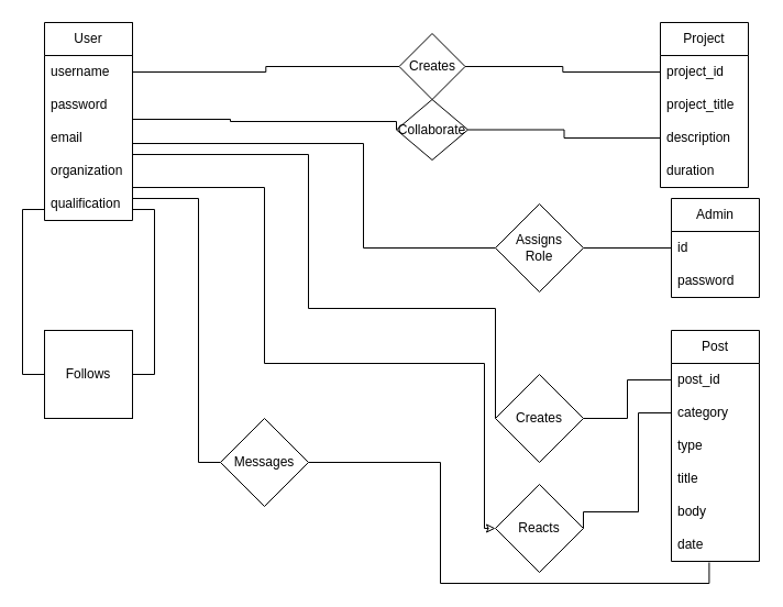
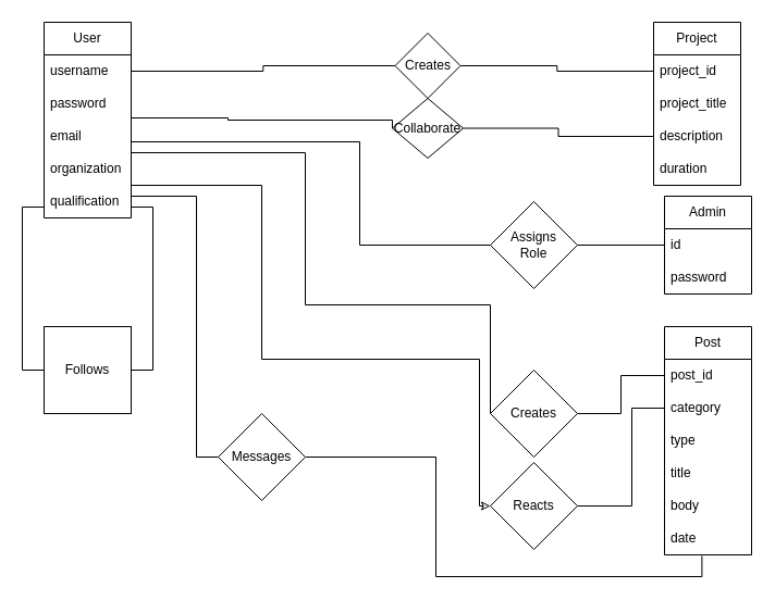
  <mxCell id="0" />
  <mxCell id="1" parent="0" />
  <mxCell id="2" style="edgeStyle=orthogonalEdgeStyle;rounded=0;orthogonalLoop=1;jettySize=auto;html=1;exitX=1;exitY=0;exitDx=0;exitDy=0;entryX=0;entryY=0.5;entryDx=0;entryDy=0;endArrow=none;endFill=0;" edge="1" parent="1" source="4" target="41"><mxGeometry relative="1" as="geometry"><Array as="points"><mxPoint x="120" y="108" /><mxPoint x="209" y="108" /><mxPoint x="209" y="110" /><mxPoint x="360" y="110" /></Array></mxGeometry></mxCell>
  <mxCell id="3" style="edgeStyle=orthogonalEdgeStyle;rounded=0;orthogonalLoop=1;jettySize=auto;html=1;exitX=0.75;exitY=0;exitDx=0;exitDy=0;entryX=0;entryY=0.5;entryDx=0;entryDy=0;endArrow=none;endFill=0;" edge="1" parent="1" source="4" target="43"><mxGeometry relative="1" as="geometry"><Array as="points"><mxPoint x="120" y="20" /><mxPoint x="120" y="180" /><mxPoint x="180" y="180" /><mxPoint x="180" y="420" /></Array></mxGeometry></mxCell>
  <mxCell id="4" value="User" style="swimlane;fontStyle=0;childLayout=stackLayout;horizontal=1;startSize=30;horizontalStack=0;resizeParent=1;resizeParentMax=0;resizeLast=0;collapsible=1;marginBottom=0;whiteSpace=wrap;html=1;" vertex="1" parent="1"><mxGeometry x="40" y="20" width="80" height="180" as="geometry" /></mxCell>
  <mxCell id="5" value="username" style="text;strokeColor=none;fillColor=none;align=left;verticalAlign=middle;spacingLeft=4;spacingRight=4;overflow=hidden;points=[[0,0.5],[1,0.5]];portConstraint=eastwest;rotatable=0;whiteSpace=wrap;html=1;" vertex="1" parent="4"><mxGeometry y="30" width="80" height="30" as="geometry" /></mxCell>
  <mxCell id="6" value="password" style="text;strokeColor=none;fillColor=none;align=left;verticalAlign=middle;spacingLeft=4;spacingRight=4;overflow=hidden;points=[[0,0.5],[1,0.5]];portConstraint=eastwest;rotatable=0;whiteSpace=wrap;html=1;" vertex="1" parent="4"><mxGeometry y="60" width="80" height="30" as="geometry" /></mxCell>
  <mxCell id="7" value="email" style="text;strokeColor=none;fillColor=none;align=left;verticalAlign=middle;spacingLeft=4;spacingRight=4;overflow=hidden;points=[[0,0.5],[1,0.5]];portConstraint=eastwest;rotatable=0;whiteSpace=wrap;html=1;" vertex="1" parent="4"><mxGeometry y="90" width="80" height="30" as="geometry" /></mxCell>
  <mxCell id="8" value="organization" style="text;strokeColor=none;fillColor=none;align=left;verticalAlign=middle;spacingLeft=4;spacingRight=4;overflow=hidden;points=[[0,0.5],[1,0.5]];portConstraint=eastwest;rotatable=0;whiteSpace=wrap;html=1;" vertex="1" parent="4"><mxGeometry y="120" width="80" height="30" as="geometry" /></mxCell>
  <mxCell id="9" value="qualification" style="text;strokeColor=none;fillColor=none;align=left;verticalAlign=middle;spacingLeft=4;spacingRight=4;overflow=hidden;points=[[0,0.5],[1,0.5]];portConstraint=eastwest;rotatable=0;whiteSpace=wrap;html=1;" vertex="1" parent="4"><mxGeometry y="150" width="80" height="30" as="geometry" /></mxCell>
  <mxCell id="10" value="Admin" style="swimlane;fontStyle=0;childLayout=stackLayout;horizontal=1;startSize=30;horizontalStack=0;resizeParent=1;resizeParentMax=0;resizeLast=0;collapsible=1;marginBottom=0;whiteSpace=wrap;html=1;" vertex="1" parent="1"><mxGeometry x="610" y="180" width="80" height="90" as="geometry" /></mxCell>
  <mxCell id="11" value="id" style="text;strokeColor=none;fillColor=none;align=left;verticalAlign=middle;spacingLeft=4;spacingRight=4;overflow=hidden;points=[[0,0.5],[1,0.5]];portConstraint=eastwest;rotatable=0;whiteSpace=wrap;html=1;" vertex="1" parent="10"><mxGeometry y="30" width="80" height="30" as="geometry" /></mxCell>
  <mxCell id="12" value="password" style="text;strokeColor=none;fillColor=none;align=left;verticalAlign=middle;spacingLeft=4;spacingRight=4;overflow=hidden;points=[[0,0.5],[1,0.5]];portConstraint=eastwest;rotatable=0;whiteSpace=wrap;html=1;" vertex="1" parent="10"><mxGeometry y="60" width="80" height="30" as="geometry" /></mxCell>
  <mxCell id="13" value="Post" style="swimlane;fontStyle=0;childLayout=stackLayout;horizontal=1;startSize=30;horizontalStack=0;resizeParent=1;resizeParentMax=0;resizeLast=0;collapsible=1;marginBottom=0;whiteSpace=wrap;html=1;" vertex="1" parent="1"><mxGeometry x="610" y="300" width="80" height="210" as="geometry" /></mxCell>
  <mxCell id="14" value="post_id" style="text;strokeColor=none;fillColor=none;align=left;verticalAlign=middle;spacingLeft=4;spacingRight=4;overflow=hidden;points=[[0,0.5],[1,0.5]];portConstraint=eastwest;rotatable=0;whiteSpace=wrap;html=1;" vertex="1" parent="13"><mxGeometry y="30" width="80" height="30" as="geometry" /></mxCell>
  <mxCell id="15" value="category" style="text;strokeColor=none;fillColor=none;align=left;verticalAlign=middle;spacingLeft=4;spacingRight=4;overflow=hidden;points=[[0,0.5],[1,0.5]];portConstraint=eastwest;rotatable=0;whiteSpace=wrap;html=1;" vertex="1" parent="13"><mxGeometry y="60" width="80" height="30" as="geometry" /></mxCell>
  <mxCell id="16" value="type" style="text;strokeColor=none;fillColor=none;align=left;verticalAlign=middle;spacingLeft=4;spacingRight=4;overflow=hidden;points=[[0,0.5],[1,0.5]];portConstraint=eastwest;rotatable=0;whiteSpace=wrap;html=1;" vertex="1" parent="13"><mxGeometry y="90" width="80" height="30" as="geometry" /></mxCell>
  <mxCell id="17" value="title" style="text;strokeColor=none;fillColor=none;align=left;verticalAlign=middle;spacingLeft=4;spacingRight=4;overflow=hidden;points=[[0,0.5],[1,0.5]];portConstraint=eastwest;rotatable=0;whiteSpace=wrap;html=1;" vertex="1" parent="13"><mxGeometry y="120" width="80" height="30" as="geometry" /></mxCell>
  <mxCell id="18" value="body&lt;span style=&quot;color: rgba(0, 0, 0, 0); font-family: monospace; font-size: 0px;&quot;&gt;%3CmxGraphModel%3E%3Croot%3E%3CmxCell%20id%3D%220%22%2F%3E%3CmxCell%20id%3D%221%22%20parent%3D%220%22%2F%3E%3CmxCell%20id%3D%222%22%20value%3D%22type%22%20style%3D%22text%3BstrokeColor%3Dnone%3BfillColor%3Dnone%3Balign%3Dleft%3BverticalAlign%3Dmiddle%3BspacingLeft%3D4%3BspacingRight%3D4%3Boverflow%3Dhidden%3Bpoints%3D%5B%5B0%2C0.5%5D%2C%5B1%2C0.5%5D%5D%3BportConstraint%3Deastwest%3Brotatable%3D0%3BwhiteSpace%3Dwrap%3Bhtml%3D1%3B%22%20vertex%3D%221%22%20parent%3D%221%22%3E%3CmxGeometry%20x%3D%22280%22%20y%3D%22450%22%20width%3D%22140%22%20height%3D%2230%22%20as%3D%22geometry%22%2F%3E%3C%2FmxCell%3E%3C%2Froot%3E%3C%2FmxGraphModel%3E&lt;/span&gt;" style="text;strokeColor=none;fillColor=none;align=left;verticalAlign=middle;spacingLeft=4;spacingRight=4;overflow=hidden;points=[[0,0.5],[1,0.5]];portConstraint=eastwest;rotatable=0;whiteSpace=wrap;html=1;" vertex="1" parent="13"><mxGeometry y="150" width="80" height="30" as="geometry" /></mxCell>
  <mxCell id="19" value="date" style="text;strokeColor=none;fillColor=none;align=left;verticalAlign=middle;spacingLeft=4;spacingRight=4;overflow=hidden;points=[[0,0.5],[1,0.5]];portConstraint=eastwest;rotatable=0;whiteSpace=wrap;html=1;" vertex="1" parent="13"><mxGeometry y="180" width="80" height="30" as="geometry" /></mxCell>
  <mxCell id="20" style="edgeStyle=orthogonalEdgeStyle;rounded=0;orthogonalLoop=1;jettySize=auto;html=1;exitX=1;exitY=0.5;exitDx=0;exitDy=0;entryX=0;entryY=0.5;entryDx=0;entryDy=0;endArrow=none;endFill=0;" edge="1" parent="1" source="21" target="11"><mxGeometry relative="1" as="geometry" /></mxCell>
  <mxCell id="21" value="Assigns&lt;br&gt;Role" style="rhombus;whiteSpace=wrap;html=1;" vertex="1" parent="1"><mxGeometry x="450" y="185" width="80" height="80" as="geometry" /></mxCell>
  <mxCell id="22" style="edgeStyle=orthogonalEdgeStyle;rounded=0;orthogonalLoop=1;jettySize=auto;html=1;exitX=1;exitY=0.5;exitDx=0;exitDy=0;entryX=0;entryY=0.5;entryDx=0;entryDy=0;endArrow=none;endFill=0;" edge="1" parent="1" source="6" target="21"><mxGeometry relative="1" as="geometry"><Array as="points"><mxPoint x="120" y="130" /><mxPoint x="330" y="130" /><mxPoint x="330" y="225" /></Array></mxGeometry></mxCell>
  <mxCell id="23" style="edgeStyle=orthogonalEdgeStyle;rounded=0;orthogonalLoop=1;jettySize=auto;html=1;exitX=0;exitY=0.5;exitDx=0;exitDy=0;entryX=1;entryY=0.5;entryDx=0;entryDy=0;endArrow=none;endFill=0;" edge="1" parent="1" source="25" target="8"><mxGeometry relative="1" as="geometry"><Array as="points"><mxPoint x="450" y="280" /><mxPoint x="280" y="280" /><mxPoint x="280" y="140" /><mxPoint x="120" y="140" /></Array></mxGeometry></mxCell>
  <mxCell id="24" style="edgeStyle=orthogonalEdgeStyle;rounded=0;orthogonalLoop=1;jettySize=auto;html=1;endArrow=none;endFill=0;" edge="1" parent="1" source="25" target="14"><mxGeometry relative="1" as="geometry" /></mxCell>
  <mxCell id="25" value="Creates" style="rhombus;whiteSpace=wrap;html=1;" vertex="1" parent="1"><mxGeometry x="450" y="340" width="80" height="80" as="geometry" /></mxCell>
  <mxCell id="26" style="edgeStyle=orthogonalEdgeStyle;rounded=0;orthogonalLoop=1;jettySize=auto;html=1;exitX=1;exitY=0.5;exitDx=0;exitDy=0;endArrow=none;endFill=0;" edge="1" parent="1" source="27" target="15"><mxGeometry relative="1" as="geometry"><Array as="points"><mxPoint x="580" y="465" /><mxPoint x="580" y="375" /></Array></mxGeometry></mxCell>
- <mxCell id="27" value="Reacts" style="rhombus;whiteSpace=wrap;html=1;" vertex="1" parent="1"><mxGeometry x="450" y="440" width="80" height="80" as="geometry" /></mxCell>
+ <mxCell id="27" value="Reacts" style="rhombus;whiteSpace=wrap;html=1;" vertex="1" parent="1"><mxGeometry x="450" y="425" width="80" height="80" as="geometry" /></mxCell>
  <mxCell id="28" style="edgeStyle=orthogonalEdgeStyle;rounded=0;orthogonalLoop=1;jettySize=auto;html=1;exitX=1;exitY=0.5;exitDx=0;exitDy=0;entryX=0;entryY=0.5;entryDx=0;entryDy=0;endArrow=classic;endFill=0;" edge="1" parent="1" source="9" target="27"><mxGeometry relative="1" as="geometry"><Array as="points"><mxPoint x="120" y="170" /><mxPoint x="240" y="170" /><mxPoint x="240" y="330" /><mxPoint x="440" y="330" /></Array></mxGeometry></mxCell>
  <mxCell id="29" value="Follows" style="whiteSpace=wrap;html=1;rounded=0;" vertex="1" parent="1"><mxGeometry x="40" y="300" width="80" height="80" as="geometry" /></mxCell>
  <mxCell id="30" style="edgeStyle=orthogonalEdgeStyle;rounded=0;orthogonalLoop=1;jettySize=auto;html=1;exitX=0;exitY=0.5;exitDx=0;exitDy=0;entryX=0;entryY=0.5;entryDx=0;entryDy=0;endArrow=none;endFill=0;" edge="1" parent="1" source="9" target="29"><mxGeometry relative="1" as="geometry"><Array as="points"><mxPoint x="40" y="190" /><mxPoint x="20" y="190" /><mxPoint x="20" y="340" /></Array></mxGeometry></mxCell>
  <mxCell id="31" style="edgeStyle=orthogonalEdgeStyle;rounded=0;orthogonalLoop=1;jettySize=auto;html=1;exitX=1;exitY=0.5;exitDx=0;exitDy=0;entryX=1;entryY=0.5;entryDx=0;entryDy=0;endArrow=none;endFill=0;" edge="1" parent="1" source="7" target="29"><mxGeometry relative="1" as="geometry"><Array as="points"><mxPoint x="120" y="190" /><mxPoint x="140" y="190" /><mxPoint x="140" y="340" /></Array></mxGeometry></mxCell>
  <mxCell id="32" value="Project" style="swimlane;fontStyle=0;childLayout=stackLayout;horizontal=1;startSize=30;horizontalStack=0;resizeParent=1;resizeParentMax=0;resizeLast=0;collapsible=1;marginBottom=0;whiteSpace=wrap;html=1;" vertex="1" parent="1"><mxGeometry x="600" y="20" width="80" height="150" as="geometry" /></mxCell>
  <mxCell id="33" value="project_id" style="text;strokeColor=none;fillColor=none;align=left;verticalAlign=middle;spacingLeft=4;spacingRight=4;overflow=hidden;points=[[0,0.5],[1,0.5]];portConstraint=eastwest;rotatable=0;whiteSpace=wrap;html=1;" vertex="1" parent="32"><mxGeometry y="30" width="80" height="30" as="geometry" /></mxCell>
  <mxCell id="34" value="project_title" style="text;strokeColor=none;fillColor=none;align=left;verticalAlign=middle;spacingLeft=4;spacingRight=4;overflow=hidden;points=[[0,0.5],[1,0.5]];portConstraint=eastwest;rotatable=0;whiteSpace=wrap;html=1;" vertex="1" parent="32"><mxGeometry y="60" width="80" height="30" as="geometry" /></mxCell>
  <mxCell id="35" value="description" style="text;strokeColor=none;fillColor=none;align=left;verticalAlign=middle;spacingLeft=4;spacingRight=4;overflow=hidden;points=[[0,0.5],[1,0.5]];portConstraint=eastwest;rotatable=0;whiteSpace=wrap;html=1;" vertex="1" parent="32"><mxGeometry y="90" width="80" height="30" as="geometry" /></mxCell>
  <mxCell id="36" value="duration" style="text;strokeColor=none;fillColor=none;align=left;verticalAlign=middle;spacingLeft=4;spacingRight=4;overflow=hidden;points=[[0,0.5],[1,0.5]];portConstraint=eastwest;rotatable=0;whiteSpace=wrap;html=1;" vertex="1" parent="32"><mxGeometry y="120" width="80" height="30" as="geometry" /></mxCell>
  <mxCell id="37" style="edgeStyle=orthogonalEdgeStyle;rounded=0;orthogonalLoop=1;jettySize=auto;html=1;exitX=1;exitY=0.5;exitDx=0;exitDy=0;endArrow=none;endFill=0;" edge="1" parent="1" source="38" target="33"><mxGeometry relative="1" as="geometry" /></mxCell>
  <mxCell id="38" value="Creates" style="rhombus;whiteSpace=wrap;html=1;" vertex="1" parent="1"><mxGeometry x="362.5" y="30" width="60" height="60" as="geometry" /></mxCell>
  <mxCell id="39" style="edgeStyle=orthogonalEdgeStyle;rounded=0;orthogonalLoop=1;jettySize=auto;html=1;exitX=1;exitY=0.5;exitDx=0;exitDy=0;endArrow=none;endFill=0;" edge="1" parent="1" source="5" target="38"><mxGeometry relative="1" as="geometry" /></mxCell>
  <mxCell id="40" style="edgeStyle=orthogonalEdgeStyle;rounded=0;orthogonalLoop=1;jettySize=auto;html=1;exitX=1;exitY=0.5;exitDx=0;exitDy=0;endArrow=none;endFill=0;" edge="1" parent="1" source="41" target="35"><mxGeometry relative="1" as="geometry" /></mxCell>
  <mxCell id="41" value="Collaborate" style="rhombus;whiteSpace=wrap;html=1;" vertex="1" parent="1"><mxGeometry x="360" y="90" width="65" height="55" as="geometry" /></mxCell>
  <mxCell id="42" style="edgeStyle=orthogonalEdgeStyle;rounded=0;orthogonalLoop=1;jettySize=auto;html=1;exitX=1;exitY=0.5;exitDx=0;exitDy=0;entryX=0.43;entryY=1.033;entryDx=0;entryDy=0;entryPerimeter=0;endArrow=none;endFill=0;" edge="1" parent="1" source="43" target="19"><mxGeometry relative="1" as="geometry"><Array as="points"><mxPoint x="400" y="420" /><mxPoint x="400" y="530" /><mxPoint x="644" y="530" /></Array></mxGeometry></mxCell>
  <mxCell id="43" value="Messages" style="rhombus;whiteSpace=wrap;html=1;" vertex="1" parent="1"><mxGeometry x="200" y="380" width="80" height="80" as="geometry" /></mxCell>
